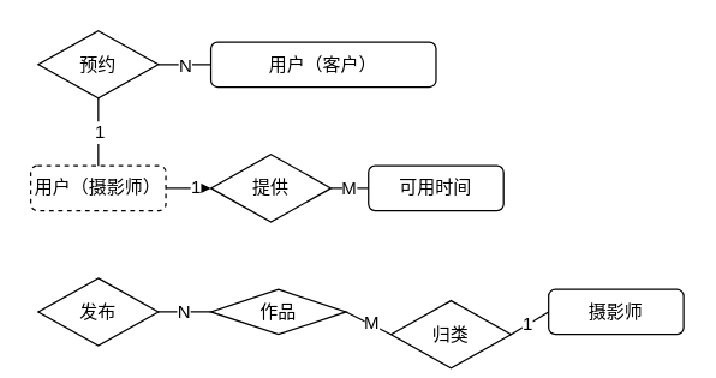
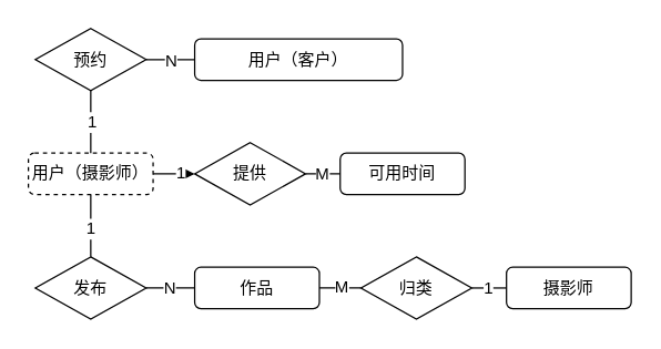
  <mxCell id="0" />
  <mxCell id="1" parent="0" />
  <mxCell id="2" value="用户（摄影师）" style="rounded=1;whiteSpace=wrap;html=1;dashed=1;" vertex="1" parent="1"><mxGeometry x="20" y="110" width="90" height="30" as="geometry" /></mxCell>
  <mxCell id="3" value="可用时间&lt;span style=&quot;color: rgba(0, 0, 0, 0); font-family: monospace; font-size: 0px; text-align: start; text-wrap-mode: nowrap;&quot;&gt;%3CmxGraphModel%3E%3Croot%3E%3CmxCell%20id%3D%220%22%2F%3E%3CmxCell%20id%3D%221%22%20parent%3D%220%22%2F%3E%3CmxCell%20id%3D%222%22%20value%3D%22%E5%BE%AE%E4%BF%A1%E7%94%A8%E6%88%B7%22%20style%3D%22rounded%3D1%3BwhiteSpace%3Dwrap%3Bhtml%3D1%3B%22%20vertex%3D%221%22%20parent%3D%221%22%3E%3CmxGeometry%20x%3D%2275%22%20y%3D%22270%22%20width%3D%2290%22%20height%3D%2230%22%20as%3D%22geometry%22%2F%3E%3C%2FmxCell%3E%3C%2Froot%3E%3C%2FmxGraphModel%3E&lt;/span&gt;" style="rounded=1;whiteSpace=wrap;html=1;" vertex="1" parent="1"><mxGeometry x="245" y="110" width="90" height="30" as="geometry" /></mxCell>
  <mxCell id="4" value="用户（客户）" style="rounded=1;whiteSpace=wrap;html=1;" vertex="1" parent="1"><mxGeometry x="140" y="27.5" width="150" height="30" as="geometry" /></mxCell>
  <mxCell id="5" value="提供" style="rhombus;whiteSpace=wrap;html=1;" vertex="1" parent="1"><mxGeometry x="140" y="102.5" width="80" height="45" as="geometry" /></mxCell>
  <mxCell id="6" value="" style="endArrow=block;html=1;rounded=0;fontSize=12;startSize=8;endSize=8;curved=1;exitX=1;exitY=0.5;exitDx=0;exitDy=0;entryX=0;entryY=0.5;entryDx=0;entryDy=0;" edge="1" parent="1" source="2" target="5"><mxGeometry width="50" height="50" relative="1" as="geometry"><mxPoint x="275" y="265" as="sourcePoint" /><mxPoint x="325" y="215" as="targetPoint" /></mxGeometry></mxCell>
  <mxCell id="7" value="1" style="edgeLabel;html=1;align=center;verticalAlign=middle;resizable=0;points=[];fontSize=12;" vertex="1" connectable="0" parent="6"><mxGeometry x="0.267" y="1" relative="1" as="geometry"><mxPoint as="offset" /></mxGeometry></mxCell>
  <mxCell id="8" value="" style="endArrow=none;html=1;rounded=0;fontSize=12;startSize=8;endSize=8;curved=1;exitX=1;exitY=0.5;exitDx=0;exitDy=0;" edge="1" parent="1" source="5" target="3"><mxGeometry width="50" height="50" relative="1" as="geometry"><mxPoint x="275" y="265" as="sourcePoint" /><mxPoint x="325" y="215" as="targetPoint" /></mxGeometry></mxCell>
  <mxCell id="9" value="M" style="edgeLabel;html=1;align=center;verticalAlign=middle;resizable=0;points=[];fontSize=12;" vertex="1" connectable="0" parent="8"><mxGeometry x="-0.12" relative="1" as="geometry"><mxPoint as="offset" /></mxGeometry></mxCell>
  <mxCell id="10" value="预约" style="rhombus;whiteSpace=wrap;html=1;" vertex="1" parent="1"><mxGeometry x="25" y="20" width="80" height="45" as="geometry" /></mxCell>
  <mxCell id="11" value="" style="endArrow=none;html=1;rounded=0;fontSize=12;startSize=8;endSize=8;curved=1;entryX=0.5;entryY=1;entryDx=0;entryDy=0;exitX=0.5;exitY=0;exitDx=0;exitDy=0;" edge="1" parent="1" source="2" target="10"><mxGeometry width="50" height="50" relative="1" as="geometry"><mxPoint x="275" y="265" as="sourcePoint" /><mxPoint x="325" y="215" as="targetPoint" /></mxGeometry></mxCell>
  <mxCell id="12" value="1" style="edgeLabel;html=1;align=center;verticalAlign=middle;resizable=0;points=[];fontSize=12;" vertex="1" connectable="0" parent="11"><mxGeometry x="0.022" y="-3" relative="1" as="geometry"><mxPoint x="-3" as="offset" /></mxGeometry></mxCell>
  <mxCell id="13" value="" style="endArrow=none;html=1;rounded=0;fontSize=12;startSize=8;endSize=8;curved=1;exitX=1;exitY=0.5;exitDx=0;exitDy=0;entryX=0;entryY=0.5;entryDx=0;entryDy=0;" edge="1" parent="1" source="10" target="4"><mxGeometry width="50" height="50" relative="1" as="geometry"><mxPoint x="275" y="265" as="sourcePoint" /><mxPoint x="325" y="215" as="targetPoint" /></mxGeometry></mxCell>
  <mxCell id="14" value="N" style="edgeLabel;html=1;align=center;verticalAlign=middle;resizable=0;points=[];fontSize=12;" vertex="1" connectable="0" parent="13"><mxGeometry x="-0.029" relative="1" as="geometry"><mxPoint y="1" as="offset" /></mxGeometry></mxCell>
  <mxCell id="15" value="发布" style="rhombus;whiteSpace=wrap;html=1;" vertex="1" parent="1"><mxGeometry x="25" y="185" width="80" height="45" as="geometry" /></mxCell>
- <mxCell id="16" value="作品" style="rhombus;whiteSpace=wrap;html=1;" vertex="1" parent="1"><mxGeometry x="140" y="192.5" width="90" height="30" as="geometry" /></mxCell>
+ <mxCell id="16" value="作品" style="rounded=1;whiteSpace=wrap;html=1;" vertex="1" parent="1"><mxGeometry x="140" y="192.5" width="90" height="30" as="geometry" /></mxCell>
+ <mxCell id="17" value="" style="endArrow=none;html=1;rounded=0;fontSize=12;startSize=8;endSize=8;curved=1;entryX=0.5;entryY=1;entryDx=0;entryDy=0;" edge="1" parent="1" source="15" target="2"><mxGeometry width="50" height="50" relative="1" as="geometry"><mxPoint x="275" y="265" as="sourcePoint" /><mxPoint x="325" y="215" as="targetPoint" /></mxGeometry></mxCell>
+ <mxCell id="18" value="1" style="edgeLabel;html=1;align=center;verticalAlign=middle;resizable=0;points=[];fontSize=12;" vertex="1" connectable="0" parent="17"><mxGeometry x="-0.067" y="1" relative="1" as="geometry"><mxPoint as="offset" /></mxGeometry></mxCell>
  <mxCell id="19" value="" style="endArrow=none;html=1;rounded=0;fontSize=12;startSize=8;endSize=8;curved=1;exitX=1;exitY=0.5;exitDx=0;exitDy=0;entryX=0;entryY=0.5;entryDx=0;entryDy=0;" edge="1" parent="1" source="15" target="16"><mxGeometry width="50" height="50" relative="1" as="geometry"><mxPoint x="275" y="265" as="sourcePoint" /><mxPoint x="325" y="215" as="targetPoint" /></mxGeometry></mxCell>
  <mxCell id="20" value="N" style="edgeLabel;html=1;align=center;verticalAlign=middle;resizable=0;points=[];fontSize=12;" vertex="1" connectable="0" parent="19"><mxGeometry x="-0.086" y="1" relative="1" as="geometry"><mxPoint y="1" as="offset" /></mxGeometry></mxCell>
- <mxCell id="21" value="归类" style="rhombus;whiteSpace=wrap;html=1;" vertex="1" parent="1"><mxGeometry x="260" y="200" width="80" height="45" as="geometry" /></mxCell>
+ <mxCell id="21" value="归类" style="rhombus;whiteSpace=wrap;html=1;" vertex="1" parent="1"><mxGeometry x="260" y="185" width="80" height="45" as="geometry" /></mxCell>
  <mxCell id="22" value="摄影师" style="rounded=1;whiteSpace=wrap;html=1;" vertex="1" parent="1"><mxGeometry x="365" y="192.5" width="90" height="30" as="geometry" /></mxCell>
  <mxCell id="23" value="" style="endArrow=none;html=1;rounded=0;fontSize=12;startSize=8;endSize=8;curved=1;exitX=1;exitY=0.5;exitDx=0;exitDy=0;entryX=0;entryY=0.5;entryDx=0;entryDy=0;" edge="1" parent="1" source="16" target="21"><mxGeometry width="50" height="50" relative="1" as="geometry"><mxPoint x="275" y="190" as="sourcePoint" /><mxPoint x="325" y="140" as="targetPoint" /></mxGeometry></mxCell>
  <mxCell id="24" value="M" style="edgeLabel;html=1;align=center;verticalAlign=middle;resizable=0;points=[];fontSize=12;" vertex="1" connectable="0" parent="23"><mxGeometry y="2" relative="1" as="geometry"><mxPoint y="1" as="offset" /></mxGeometry></mxCell>
  <mxCell id="25" value="" style="endArrow=none;html=1;rounded=0;fontSize=12;startSize=8;endSize=8;curved=1;exitX=1;exitY=0.5;exitDx=0;exitDy=0;entryX=0;entryY=0.5;entryDx=0;entryDy=0;" edge="1" parent="1" source="21" target="22"><mxGeometry width="50" height="50" relative="1" as="geometry"><mxPoint x="275" y="190" as="sourcePoint" /><mxPoint x="325" y="140" as="targetPoint" /></mxGeometry></mxCell>
  <mxCell id="26" value="1" style="edgeLabel;html=1;align=center;verticalAlign=middle;resizable=0;points=[];fontSize=12;" vertex="1" connectable="0" parent="25"><mxGeometry x="-0.12" y="1" relative="1" as="geometry"><mxPoint y="1" as="offset" /></mxGeometry></mxCell>
